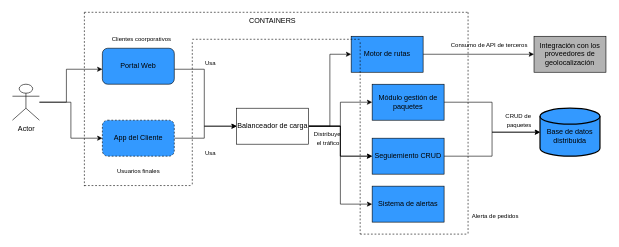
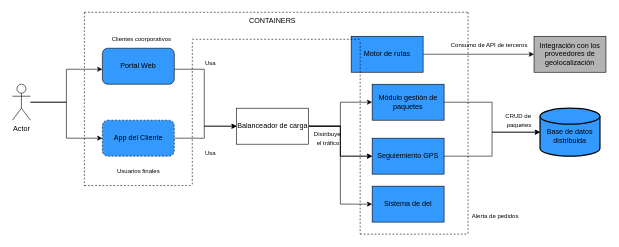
  <mxCell id="0" />
  <mxCell id="1" parent="0" />
  <mxCell id="2" style="edgeStyle=orthogonalEdgeStyle;rounded=0;orthogonalLoop=1;jettySize=auto;html=1;" edge="1" parent="1" source="3" target="20"><mxGeometry relative="1" as="geometry" /></mxCell>
  <mxCell id="3" value="Módulo gestión de paquetes" style="rounded=0;whiteSpace=wrap;html=1;fillColor=#3399FF;" vertex="1" parent="1"><mxGeometry x="620" y="140" width="120" height="60" as="geometry" /></mxCell>
  <mxCell id="4" style="edgeStyle=orthogonalEdgeStyle;rounded=0;orthogonalLoop=1;jettySize=auto;html=1;" edge="1" parent="1" source="5" target="20"><mxGeometry relative="1" as="geometry" /></mxCell>
- <mxCell id="5" value="Seguiemiento CRUD" style="rounded=0;whiteSpace=wrap;html=1;fillColor=#3399FF;" vertex="1" parent="1"><mxGeometry x="620" y="230" width="120" height="60" as="geometry" /></mxCell>
+ <mxCell id="5" value="Seguiemiento GPS" style="rounded=0;whiteSpace=wrap;html=1;fillColor=#3399FF;" vertex="1" parent="1"><mxGeometry x="620" y="230" width="120" height="60" as="geometry" /></mxCell>
  <mxCell id="6" style="edgeStyle=orthogonalEdgeStyle;rounded=0;orthogonalLoop=1;jettySize=auto;html=1;" edge="1" parent="1" source="7" target="15"><mxGeometry relative="1" as="geometry" /></mxCell>
  <mxCell id="7" value="Motor de rutas" style="rounded=0;whiteSpace=wrap;html=1;fillColor=#3399FF;" vertex="1" parent="1"><mxGeometry x="585" y="60" width="120" height="60" as="geometry" /></mxCell>
- <mxCell id="8" value="Sistema de alertas" style="rounded=0;whiteSpace=wrap;html=1;fillColor=#3399FF;" vertex="1" parent="1"><mxGeometry x="620" y="310" width="120" height="60" as="geometry" /></mxCell>
+ <mxCell id="8" value="Sistema de del" style="rounded=0;whiteSpace=wrap;html=1;fillColor=#3399FF;" vertex="1" parent="1"><mxGeometry x="620" y="310" width="120" height="60" as="geometry" /></mxCell>
  <mxCell id="9" style="edgeStyle=orthogonalEdgeStyle;rounded=0;orthogonalLoop=1;jettySize=auto;html=1;" edge="1" parent="1" source="14" target="3"><mxGeometry relative="1" as="geometry" /></mxCell>
  <mxCell id="10" style="edgeStyle=orthogonalEdgeStyle;rounded=0;orthogonalLoop=1;jettySize=auto;html=1;entryX=0;entryY=0.5;entryDx=0;entryDy=0;" edge="1" parent="1" source="14" target="5"><mxGeometry relative="1" as="geometry" /></mxCell>
  <mxCell id="11" style="edgeStyle=orthogonalEdgeStyle;rounded=0;orthogonalLoop=1;jettySize=auto;html=1;entryX=0;entryY=0.5;entryDx=0;entryDy=0;" edge="1" parent="1" source="14" target="8"><mxGeometry relative="1" as="geometry" /></mxCell>
- <mxCell id="12" style="edgeStyle=orthogonalEdgeStyle;rounded=0;orthogonalLoop=1;jettySize=auto;html=1;entryX=0;entryY=0.5;entryDx=0;entryDy=0;" edge="1" parent="1" source="14" target="7"><mxGeometry relative="1" as="geometry" /></mxCell>
  <mxCell id="13" value="" style="edgeStyle=orthogonalEdgeStyle;rounded=0;orthogonalLoop=1;jettySize=auto;html=1;" edge="1" parent="1" source="14" target="5"><mxGeometry relative="1" as="geometry" /></mxCell>
  <mxCell id="14" value="Balanceador de carga" style="rounded=0;whiteSpace=wrap;html=1;" vertex="1" parent="1"><mxGeometry x="394" y="180" width="120" height="60" as="geometry" /></mxCell>
  <mxCell id="15" value="Integración con los proveedores de geolocalización" style="rounded=0;whiteSpace=wrap;html=1;fillColor=#B3B3B3;" vertex="1" parent="1"><mxGeometry x="890" y="60" width="120" height="60" as="geometry" /></mxCell>
  <mxCell id="16" style="edgeStyle=orthogonalEdgeStyle;rounded=0;orthogonalLoop=1;jettySize=auto;html=1;entryX=0;entryY=0.5;entryDx=0;entryDy=0;" edge="1" parent="1" source="18"><mxGeometry relative="1" as="geometry"><Array as="points"><mxPoint x="110" y="170" /><mxPoint x="110" y="115" /></Array><mxPoint x="170" y="115" as="targetPoint" /></mxGeometry></mxCell>
  <mxCell id="17" style="edgeStyle=orthogonalEdgeStyle;rounded=0;orthogonalLoop=1;jettySize=auto;html=1;entryX=0;entryY=0.5;entryDx=0;entryDy=0;" edge="1" parent="1" source="18" target="40"><mxGeometry relative="1" as="geometry"><mxPoint x="110" y="230" as="targetPoint" /></mxGeometry></mxCell>
- <mxCell id="18" value="Actor" style="shape=umlActor;verticalLabelPosition=bottom;verticalAlign=top;html=1;outlineConnect=0;" vertex="1" parent="1"><mxGeometry x="20" y="140" width="45" height="60" as="geometry" /></mxCell>
+ <mxCell id="18" value="Actor" style="shape=umlActor;verticalLabelPosition=bottom;verticalAlign=top;html=1;outlineConnect=0;" vertex="1" parent="1"><mxGeometry x="20" y="140" width="30" height="60" as="geometry" /></mxCell>
  <mxCell id="19" style="edgeStyle=orthogonalEdgeStyle;rounded=0;orthogonalLoop=1;jettySize=auto;html=1;exitX=1;exitY=0.5;exitDx=0;exitDy=0;" edge="1" parent="1" source="40" target="14"><mxGeometry relative="1" as="geometry"><Array as="points"><mxPoint x="340" y="230" /><mxPoint x="340" y="210" /></Array><mxPoint x="290" y="240" as="sourcePoint" /></mxGeometry></mxCell>
  <mxCell id="20" value="&lt;div&gt;&lt;br&gt;&lt;/div&gt;Base de datos distribuida" style="strokeWidth=2;html=1;shape=mxgraph.flowchart.database;whiteSpace=wrap;fillColor=#3399FF;" vertex="1" parent="1"><mxGeometry x="900" y="180" width="100" height="80" as="geometry" /></mxCell>
  <mxCell id="21" style="edgeStyle=orthogonalEdgeStyle;rounded=0;orthogonalLoop=1;jettySize=auto;html=1;entryX=0;entryY=0.5;entryDx=0;entryDy=0;" edge="1" parent="1" source="39" target="14"><mxGeometry relative="1" as="geometry"><Array as="points"><mxPoint x="340" y="115" /><mxPoint x="340" y="210" /></Array><mxPoint x="295" y="125" as="sourcePoint" /></mxGeometry></mxCell>
  <mxCell id="22" value="CONTAINERS" style="text;html=1;align=center;verticalAlign=middle;whiteSpace=wrap;rounded=0;" vertex="1" parent="1"><mxGeometry x="424" y="20" width="60" height="30" as="geometry" /></mxCell>
  <mxCell id="23" value="&lt;font style=&quot;font-size: 10px;&quot;&gt;Distribuye&lt;/font&gt;&lt;div&gt;&lt;font style=&quot;font-size: 10px;&quot;&gt;&amp;nbsp;el tráfico&lt;/font&gt;&lt;/div&gt;" style="text;html=1;align=center;verticalAlign=middle;resizable=0;points=[];autosize=1;strokeColor=none;fillColor=none;" vertex="1" parent="1"><mxGeometry x="510" y="210" width="70" height="40" as="geometry" /></mxCell>
  <mxCell id="24" value="&lt;font style=&quot;font-size: 10px;&quot;&gt;Usuarios finales&lt;/font&gt;" style="text;html=1;align=center;verticalAlign=middle;resizable=0;points=[];autosize=1;strokeColor=none;fillColor=none;" vertex="1" parent="1"><mxGeometry x="185" y="270" width="90" height="30" as="geometry" /></mxCell>
  <mxCell id="25" value="&lt;font style=&quot;font-size: 10px;&quot;&gt;Clientes coorporativos&lt;/font&gt;" style="text;html=1;align=center;verticalAlign=middle;resizable=0;points=[];autosize=1;strokeColor=none;fillColor=none;" vertex="1" parent="1"><mxGeometry x="175" y="50" width="120" height="30" as="geometry" /></mxCell>
  <mxCell id="26" value="&lt;font style=&quot;font-size: 10px;&quot;&gt;CRUD de&amp;nbsp;&lt;/font&gt;&lt;div&gt;&lt;font style=&quot;font-size: 10px;&quot;&gt;paquetes&lt;/font&gt;&lt;/div&gt;" style="text;html=1;align=center;verticalAlign=middle;resizable=0;points=[];autosize=1;strokeColor=none;fillColor=none;" vertex="1" parent="1"><mxGeometry x="830" y="180" width="70" height="40" as="geometry" /></mxCell>
  <mxCell id="27" value="&lt;font style=&quot;font-size: 10px;&quot;&gt;Consumo de API de terceros&lt;/font&gt;" style="text;html=1;align=center;verticalAlign=middle;resizable=0;points=[];autosize=1;strokeColor=none;fillColor=none;" vertex="1" parent="1"><mxGeometry x="740" y="60" width="150" height="30" as="geometry" /></mxCell>
  <mxCell id="28" value="&lt;span style=&quot;font-size: 10px;&quot;&gt;Alerta de pedidos&lt;/span&gt;" style="text;html=1;align=center;verticalAlign=middle;resizable=0;points=[];autosize=1;strokeColor=none;fillColor=none;" vertex="1" parent="1"><mxGeometry x="775" y="345" width="100" height="30" as="geometry" /></mxCell>
  <mxCell id="29" value="" style="endArrow=none;dashed=1;html=1;rounded=0;" edge="1" parent="1"><mxGeometry width="50" height="50" relative="1" as="geometry"><mxPoint x="140" y="20" as="sourcePoint" /><mxPoint x="780" y="20" as="targetPoint" /></mxGeometry></mxCell>
  <mxCell id="30" value="" style="endArrow=none;dashed=1;html=1;rounded=0;" edge="1" parent="1"><mxGeometry width="50" height="50" relative="1" as="geometry"><mxPoint x="140" y="20" as="sourcePoint" /><mxPoint x="140" y="310" as="targetPoint" /></mxGeometry></mxCell>
  <mxCell id="31" value="" style="endArrow=none;dashed=1;html=1;rounded=0;" edge="1" parent="1"><mxGeometry width="50" height="50" relative="1" as="geometry"><mxPoint x="140" y="309" as="sourcePoint" /><mxPoint x="320" y="309" as="targetPoint" /></mxGeometry></mxCell>
  <mxCell id="32" value="&lt;span style=&quot;font-size: 10px;&quot;&gt;Usa&lt;/span&gt;" style="text;html=1;align=center;verticalAlign=middle;resizable=0;points=[];autosize=1;strokeColor=none;fillColor=none;" vertex="1" parent="1"><mxGeometry x="330" y="240" width="40" height="30" as="geometry" /></mxCell>
  <mxCell id="33" value="&lt;span style=&quot;font-size: 10px;&quot;&gt;Usa&lt;/span&gt;" style="text;html=1;align=center;verticalAlign=middle;resizable=0;points=[];autosize=1;strokeColor=none;fillColor=none;" vertex="1" parent="1"><mxGeometry x="330" y="90" width="40" height="30" as="geometry" /></mxCell>
  <mxCell id="34" value="" style="endArrow=none;dashed=1;html=1;rounded=0;" edge="1" parent="1"><mxGeometry width="50" height="50" relative="1" as="geometry"><mxPoint x="780" y="20" as="sourcePoint" /><mxPoint x="780" y="390" as="targetPoint" /></mxGeometry></mxCell>
  <mxCell id="35" value="" style="endArrow=none;dashed=1;html=1;rounded=0;" edge="1" parent="1"><mxGeometry width="50" height="50" relative="1" as="geometry"><mxPoint x="600" y="390" as="sourcePoint" /><mxPoint x="780" y="390" as="targetPoint" /></mxGeometry></mxCell>
  <mxCell id="36" value="" style="endArrow=none;dashed=1;html=1;rounded=0;" edge="1" parent="1"><mxGeometry width="50" height="50" relative="1" as="geometry"><mxPoint x="600" y="70" as="sourcePoint" /><mxPoint x="600" y="390" as="targetPoint" /></mxGeometry></mxCell>
  <mxCell id="37" value="" style="endArrow=none;dashed=1;html=1;rounded=0;" edge="1" parent="1"><mxGeometry width="50" height="50" relative="1" as="geometry"><mxPoint x="320" y="65" as="sourcePoint" /><mxPoint x="600" y="65" as="targetPoint" /></mxGeometry></mxCell>
  <mxCell id="38" value="" style="endArrow=none;dashed=1;html=1;rounded=0;" edge="1" parent="1"><mxGeometry width="50" height="50" relative="1" as="geometry"><mxPoint x="320" y="70" as="sourcePoint" /><mxPoint x="320" y="310" as="targetPoint" /></mxGeometry></mxCell>
  <mxCell id="39" value="Portal Web" style="rounded=1;whiteSpace=wrap;html=1;fillColor=#3399FF;" vertex="1" parent="1"><mxGeometry x="170" y="80" width="120" height="60" as="geometry" /></mxCell>
  <mxCell id="40" value="App del Cliente" style="rounded=1;whiteSpace=wrap;html=1;fillColor=#3399FF;dashed=1;" vertex="1" parent="1"><mxGeometry x="170" y="200" width="120" height="60" as="geometry" /></mxCell>
